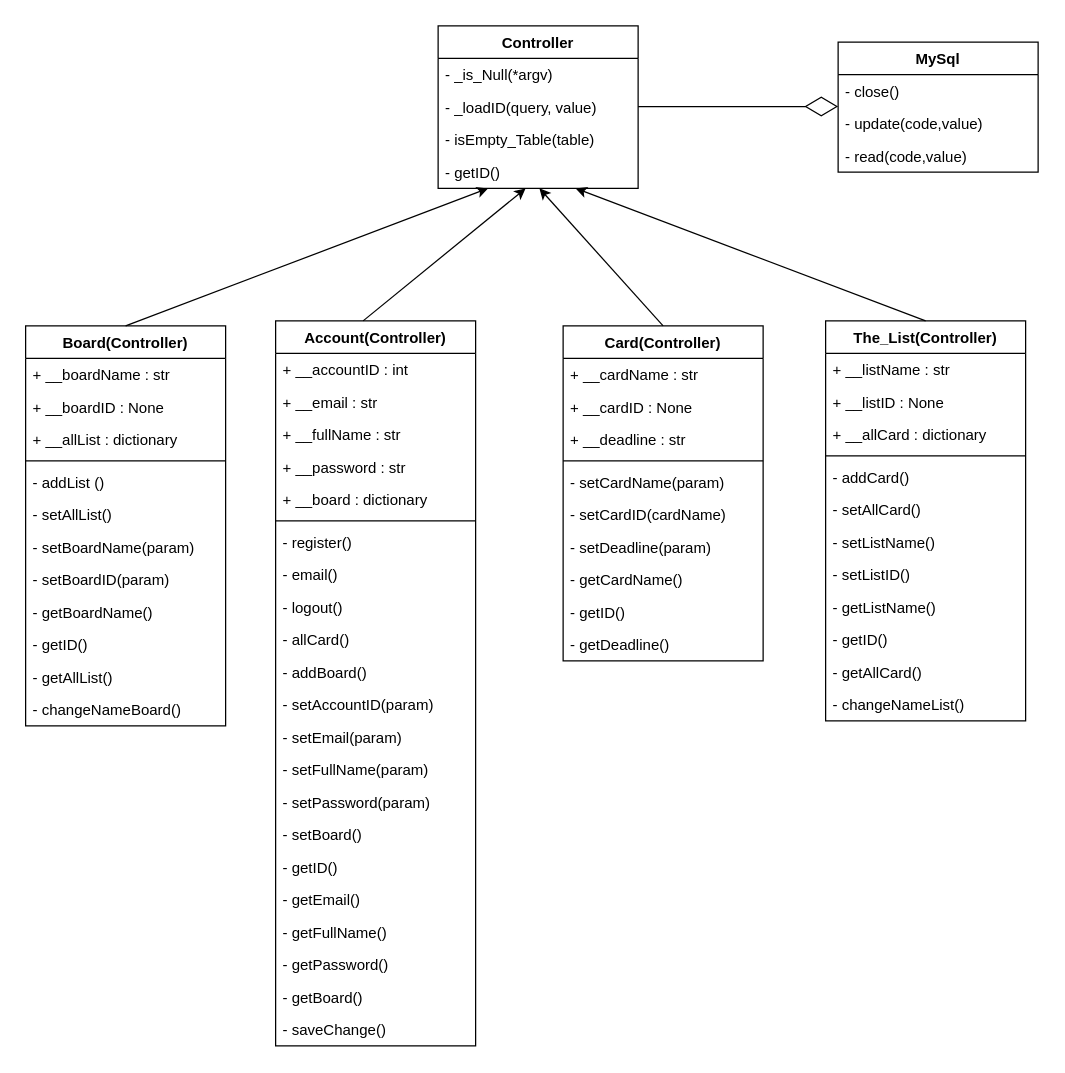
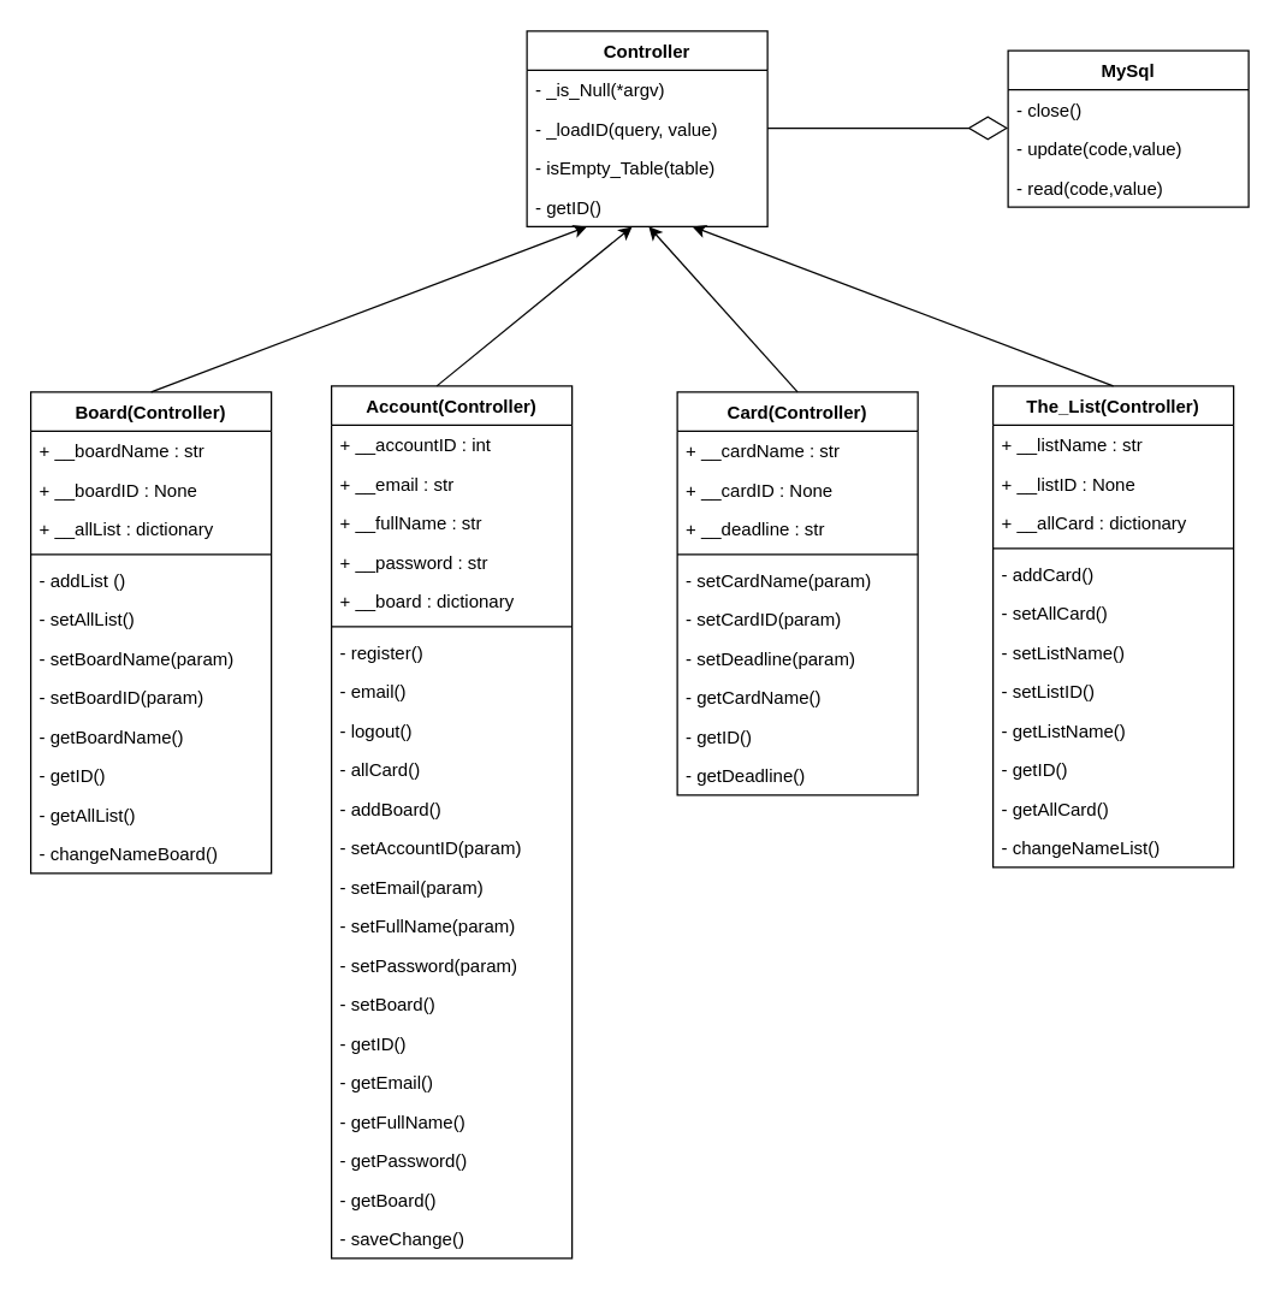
  <mxCell id="0" />
  <mxCell id="1" parent="0" />
  <mxCell id="2" value="Controller" style="swimlane;fontStyle=1;align=center;verticalAlign=top;childLayout=stackLayout;horizontal=1;startSize=26;horizontalStack=0;resizeParent=1;resizeParentMax=0;resizeLast=0;collapsible=1;marginBottom=0;" parent="1" vertex="1"><mxGeometry x="350" width="160" height="130" as="geometry" y="20" /></mxCell>
  <mxCell id="3" value="- _is_Null(*argv)&#10;" style="text;strokeColor=none;fillColor=none;align=left;verticalAlign=top;spacingLeft=4;spacingRight=4;overflow=hidden;rotatable=0;points=[[0,0.5],[1,0.5]];portConstraint=eastwest;" parent="2" vertex="1"><mxGeometry y="26" width="160" height="26" as="geometry" /></mxCell>
  <mxCell id="4" value="- _loadID(query, value)&#10;" style="text;strokeColor=none;fillColor=none;align=left;verticalAlign=top;spacingLeft=4;spacingRight=4;overflow=hidden;rotatable=0;points=[[0,0.5],[1,0.5]];portConstraint=eastwest;" parent="2" vertex="1"><mxGeometry y="52" width="160" height="26" as="geometry" /></mxCell>
  <mxCell id="5" value="- isEmpty_Table(table)" style="text;strokeColor=none;fillColor=none;align=left;verticalAlign=top;spacingLeft=4;spacingRight=4;overflow=hidden;rotatable=0;points=[[0,0.5],[1,0.5]];portConstraint=eastwest;" parent="2" vertex="1"><mxGeometry y="78" width="160" height="26" as="geometry" /></mxCell>
  <mxCell id="6" value="- getID()" style="text;strokeColor=none;fillColor=none;align=left;verticalAlign=top;spacingLeft=4;spacingRight=4;overflow=hidden;rotatable=0;points=[[0,0.5],[1,0.5]];portConstraint=eastwest;" parent="2" vertex="1"><mxGeometry y="104" width="160" height="26" as="geometry" /></mxCell>
  <mxCell id="7" value="Account(Controller)" style="swimlane;fontStyle=1;align=center;verticalAlign=top;childLayout=stackLayout;horizontal=1;startSize=26;horizontalStack=0;resizeParent=1;resizeParentMax=0;resizeLast=0;collapsible=1;marginBottom=0;" parent="1" vertex="1"><mxGeometry x="220" y="256" width="160" height="580" as="geometry" /></mxCell>
  <mxCell id="8" value="+ __accountID : int&#10;" style="text;strokeColor=none;fillColor=none;align=left;verticalAlign=top;spacingLeft=4;spacingRight=4;overflow=hidden;rotatable=0;points=[[0,0.5],[1,0.5]];portConstraint=eastwest;" parent="7" vertex="1"><mxGeometry y="26" width="160" height="26" as="geometry" /></mxCell>
  <mxCell id="9" value="+ __email : str" style="text;strokeColor=none;fillColor=none;align=left;verticalAlign=top;spacingLeft=4;spacingRight=4;overflow=hidden;rotatable=0;points=[[0,0.5],[1,0.5]];portConstraint=eastwest;" parent="7" vertex="1"><mxGeometry y="52" width="160" height="26" as="geometry" /></mxCell>
  <mxCell id="10" value="+ __fullName : str" style="text;strokeColor=none;fillColor=none;align=left;verticalAlign=top;spacingLeft=4;spacingRight=4;overflow=hidden;rotatable=0;points=[[0,0.5],[1,0.5]];portConstraint=eastwest;" parent="7" vertex="1"><mxGeometry y="78" width="160" height="26" as="geometry" /></mxCell>
  <mxCell id="11" value="+ __password : str" style="text;strokeColor=none;fillColor=none;align=left;verticalAlign=top;spacingLeft=4;spacingRight=4;overflow=hidden;rotatable=0;points=[[0,0.5],[1,0.5]];portConstraint=eastwest;" parent="7" vertex="1"><mxGeometry y="104" width="160" height="26" as="geometry" /></mxCell>
  <mxCell id="12" value="+ __board : dictionary" style="text;strokeColor=none;fillColor=none;align=left;verticalAlign=top;spacingLeft=4;spacingRight=4;overflow=hidden;rotatable=0;points=[[0,0.5],[1,0.5]];portConstraint=eastwest;" parent="7" vertex="1"><mxGeometry y="130" width="160" height="26" as="geometry" /></mxCell>
  <mxCell id="13" value="" style="line;strokeWidth=1;fillColor=none;align=left;verticalAlign=middle;spacingTop=-1;spacingLeft=3;spacingRight=3;rotatable=0;labelPosition=right;points=[];portConstraint=eastwest;" parent="7" vertex="1"><mxGeometry y="156" width="160" height="8" as="geometry" /></mxCell>
  <mxCell id="14" value="- register()" style="text;strokeColor=none;fillColor=none;align=left;verticalAlign=top;spacingLeft=4;spacingRight=4;overflow=hidden;rotatable=0;points=[[0,0.5],[1,0.5]];portConstraint=eastwest;" parent="7" vertex="1"><mxGeometry y="164" width="160" height="26" as="geometry" /></mxCell>
  <mxCell id="15" value="- email()" style="text;strokeColor=none;fillColor=none;align=left;verticalAlign=top;spacingLeft=4;spacingRight=4;overflow=hidden;rotatable=0;points=[[0,0.5],[1,0.5]];portConstraint=eastwest;" parent="7" vertex="1"><mxGeometry y="190" width="160" height="26" as="geometry" /></mxCell>
  <mxCell id="16" value="- logout()" style="text;strokeColor=none;fillColor=none;align=left;verticalAlign=top;spacingLeft=4;spacingRight=4;overflow=hidden;rotatable=0;points=[[0,0.5],[1,0.5]];portConstraint=eastwest;" parent="7" vertex="1"><mxGeometry y="216" width="160" height="26" as="geometry" /></mxCell>
  <mxCell id="17" value="- allCard()" style="text;strokeColor=none;fillColor=none;align=left;verticalAlign=top;spacingLeft=4;spacingRight=4;overflow=hidden;rotatable=0;points=[[0,0.5],[1,0.5]];portConstraint=eastwest;" parent="7" vertex="1"><mxGeometry y="242" width="160" height="26" as="geometry" /></mxCell>
  <mxCell id="18" value="- addBoard()" style="text;strokeColor=none;fillColor=none;align=left;verticalAlign=top;spacingLeft=4;spacingRight=4;overflow=hidden;rotatable=0;points=[[0,0.5],[1,0.5]];portConstraint=eastwest;" parent="7" vertex="1"><mxGeometry y="268" width="160" height="26" as="geometry" /></mxCell>
  <mxCell id="19" value="- setAccountID(param)" style="text;strokeColor=none;fillColor=none;align=left;verticalAlign=top;spacingLeft=4;spacingRight=4;overflow=hidden;rotatable=0;points=[[0,0.5],[1,0.5]];portConstraint=eastwest;" parent="7" vertex="1"><mxGeometry y="294" width="160" height="26" as="geometry" /></mxCell>
  <mxCell id="20" value="- setEmail(param)" style="text;strokeColor=none;fillColor=none;align=left;verticalAlign=top;spacingLeft=4;spacingRight=4;overflow=hidden;rotatable=0;points=[[0,0.5],[1,0.5]];portConstraint=eastwest;" parent="7" vertex="1"><mxGeometry y="320" width="160" height="26" as="geometry" /></mxCell>
  <mxCell id="21" value="- setFullName(param)" style="text;strokeColor=none;fillColor=none;align=left;verticalAlign=top;spacingLeft=4;spacingRight=4;overflow=hidden;rotatable=0;points=[[0,0.5],[1,0.5]];portConstraint=eastwest;" parent="7" vertex="1"><mxGeometry y="346" width="160" height="26" as="geometry" /></mxCell>
  <mxCell id="22" value="- setPassword(param)" style="text;strokeColor=none;fillColor=none;align=left;verticalAlign=top;spacingLeft=4;spacingRight=4;overflow=hidden;rotatable=0;points=[[0,0.5],[1,0.5]];portConstraint=eastwest;" parent="7" vertex="1"><mxGeometry y="372" width="160" height="26" as="geometry" /></mxCell>
  <mxCell id="23" value="- setBoard()" style="text;strokeColor=none;fillColor=none;align=left;verticalAlign=top;spacingLeft=4;spacingRight=4;overflow=hidden;rotatable=0;points=[[0,0.5],[1,0.5]];portConstraint=eastwest;" parent="7" vertex="1"><mxGeometry y="398" width="160" height="26" as="geometry" /></mxCell>
  <mxCell id="24" value="- getID()" style="text;strokeColor=none;fillColor=none;align=left;verticalAlign=top;spacingLeft=4;spacingRight=4;overflow=hidden;rotatable=0;points=[[0,0.5],[1,0.5]];portConstraint=eastwest;" parent="7" vertex="1"><mxGeometry y="424" width="160" height="26" as="geometry" /></mxCell>
  <mxCell id="25" value="- getEmail()" style="text;strokeColor=none;fillColor=none;align=left;verticalAlign=top;spacingLeft=4;spacingRight=4;overflow=hidden;rotatable=0;points=[[0,0.5],[1,0.5]];portConstraint=eastwest;" parent="7" vertex="1"><mxGeometry y="450" width="160" height="26" as="geometry" /></mxCell>
  <mxCell id="26" value="- getFullName()" style="text;strokeColor=none;fillColor=none;align=left;verticalAlign=top;spacingLeft=4;spacingRight=4;overflow=hidden;rotatable=0;points=[[0,0.5],[1,0.5]];portConstraint=eastwest;" parent="7" vertex="1"><mxGeometry y="476" width="160" height="26" as="geometry" /></mxCell>
  <mxCell id="27" value="- getPassword()" style="text;strokeColor=none;fillColor=none;align=left;verticalAlign=top;spacingLeft=4;spacingRight=4;overflow=hidden;rotatable=0;points=[[0,0.5],[1,0.5]];portConstraint=eastwest;" parent="7" vertex="1"><mxGeometry y="502" width="160" height="26" as="geometry" /></mxCell>
  <mxCell id="28" value="- getBoard()" style="text;strokeColor=none;fillColor=none;align=left;verticalAlign=top;spacingLeft=4;spacingRight=4;overflow=hidden;rotatable=0;points=[[0,0.5],[1,0.5]];portConstraint=eastwest;" parent="7" vertex="1"><mxGeometry y="528" width="160" height="26" as="geometry" /></mxCell>
  <mxCell id="29" value="- saveChange()" style="text;strokeColor=none;fillColor=none;align=left;verticalAlign=top;spacingLeft=4;spacingRight=4;overflow=hidden;rotatable=0;points=[[0,0.5],[1,0.5]];portConstraint=eastwest;" parent="7" vertex="1"><mxGeometry y="554" width="160" height="26" as="geometry" /></mxCell>
  <mxCell id="30" value="Board(Controller)" style="swimlane;fontStyle=1;align=center;verticalAlign=top;childLayout=stackLayout;horizontal=1;startSize=26;horizontalStack=0;resizeParent=1;resizeParentMax=0;resizeLast=0;collapsible=1;marginBottom=0;" parent="1" vertex="1"><mxGeometry x="20" y="260" width="160" height="320" as="geometry" /></mxCell>
  <mxCell id="31" value="+ __boardName : str" style="text;strokeColor=none;fillColor=none;align=left;verticalAlign=top;spacingLeft=4;spacingRight=4;overflow=hidden;rotatable=0;points=[[0,0.5],[1,0.5]];portConstraint=eastwest;" parent="30" vertex="1"><mxGeometry y="26" width="160" height="26" as="geometry" /></mxCell>
  <mxCell id="32" value="+ __boardID : None" style="text;strokeColor=none;fillColor=none;align=left;verticalAlign=top;spacingLeft=4;spacingRight=4;overflow=hidden;rotatable=0;points=[[0,0.5],[1,0.5]];portConstraint=eastwest;" parent="30" vertex="1"><mxGeometry y="52" width="160" height="26" as="geometry" /></mxCell>
  <mxCell id="33" value="+ __allList : dictionary" style="text;strokeColor=none;fillColor=none;align=left;verticalAlign=top;spacingLeft=4;spacingRight=4;overflow=hidden;rotatable=0;points=[[0,0.5],[1,0.5]];portConstraint=eastwest;" parent="30" vertex="1"><mxGeometry y="78" width="160" height="26" as="geometry" /></mxCell>
  <mxCell id="34" value="" style="line;strokeWidth=1;fillColor=none;align=left;verticalAlign=middle;spacingTop=-1;spacingLeft=3;spacingRight=3;rotatable=0;labelPosition=right;points=[];portConstraint=eastwest;" parent="30" vertex="1"><mxGeometry y="104" width="160" height="8" as="geometry" /></mxCell>
  <mxCell id="35" value="- addList ()" style="text;strokeColor=none;fillColor=none;align=left;verticalAlign=top;spacingLeft=4;spacingRight=4;overflow=hidden;rotatable=0;points=[[0,0.5],[1,0.5]];portConstraint=eastwest;" parent="30" vertex="1"><mxGeometry y="112" width="160" height="26" as="geometry" /></mxCell>
  <mxCell id="36" value="- setAllList()" style="text;strokeColor=none;fillColor=none;align=left;verticalAlign=top;spacingLeft=4;spacingRight=4;overflow=hidden;rotatable=0;points=[[0,0.5],[1,0.5]];portConstraint=eastwest;" parent="30" vertex="1"><mxGeometry y="138" width="160" height="26" as="geometry" /></mxCell>
  <mxCell id="37" value="- setBoardName(param)" style="text;strokeColor=none;fillColor=none;align=left;verticalAlign=top;spacingLeft=4;spacingRight=4;overflow=hidden;rotatable=0;points=[[0,0.5],[1,0.5]];portConstraint=eastwest;" parent="30" vertex="1"><mxGeometry y="164" width="160" height="26" as="geometry" /></mxCell>
  <mxCell id="38" value="- setBoardID(param)" style="text;strokeColor=none;fillColor=none;align=left;verticalAlign=top;spacingLeft=4;spacingRight=4;overflow=hidden;rotatable=0;points=[[0,0.5],[1,0.5]];portConstraint=eastwest;" parent="30" vertex="1"><mxGeometry y="190" width="160" height="26" as="geometry" /></mxCell>
  <mxCell id="39" value="- getBoardName()" style="text;strokeColor=none;fillColor=none;align=left;verticalAlign=top;spacingLeft=4;spacingRight=4;overflow=hidden;rotatable=0;points=[[0,0.5],[1,0.5]];portConstraint=eastwest;" parent="30" vertex="1"><mxGeometry y="216" width="160" height="26" as="geometry" /></mxCell>
  <mxCell id="40" value="- getID()" style="text;strokeColor=none;fillColor=none;align=left;verticalAlign=top;spacingLeft=4;spacingRight=4;overflow=hidden;rotatable=0;points=[[0,0.5],[1,0.5]];portConstraint=eastwest;" parent="30" vertex="1"><mxGeometry y="242" width="160" height="26" as="geometry" /></mxCell>
  <mxCell id="41" value="- getAllList()" style="text;strokeColor=none;fillColor=none;align=left;verticalAlign=top;spacingLeft=4;spacingRight=4;overflow=hidden;rotatable=0;points=[[0,0.5],[1,0.5]];portConstraint=eastwest;" parent="30" vertex="1"><mxGeometry y="268" width="160" height="26" as="geometry" /></mxCell>
  <mxCell id="42" value="- changeNameBoard()" style="text;strokeColor=none;fillColor=none;align=left;verticalAlign=top;spacingLeft=4;spacingRight=4;overflow=hidden;rotatable=0;points=[[0,0.5],[1,0.5]];portConstraint=eastwest;" parent="30" vertex="1"><mxGeometry y="294" width="160" height="26" as="geometry" /></mxCell>
  <mxCell id="43" value="The_List(Controller)" style="swimlane;fontStyle=1;align=center;verticalAlign=top;childLayout=stackLayout;horizontal=1;startSize=26;horizontalStack=0;resizeParent=1;resizeParentMax=0;resizeLast=0;collapsible=1;marginBottom=0;" parent="1" vertex="1"><mxGeometry x="660" y="256" width="160" height="320" as="geometry" /></mxCell>
  <mxCell id="44" value="+ __listName : str&#10;" style="text;strokeColor=none;fillColor=none;align=left;verticalAlign=top;spacingLeft=4;spacingRight=4;overflow=hidden;rotatable=0;points=[[0,0.5],[1,0.5]];portConstraint=eastwest;" parent="43" vertex="1"><mxGeometry y="26" width="160" height="26" as="geometry" /></mxCell>
  <mxCell id="45" value="+ __listID : None" style="text;strokeColor=none;fillColor=none;align=left;verticalAlign=top;spacingLeft=4;spacingRight=4;overflow=hidden;rotatable=0;points=[[0,0.5],[1,0.5]];portConstraint=eastwest;" parent="43" vertex="1"><mxGeometry y="52" width="160" height="26" as="geometry" /></mxCell>
  <mxCell id="46" value="+ __allCard : dictionary" style="text;strokeColor=none;fillColor=none;align=left;verticalAlign=top;spacingLeft=4;spacingRight=4;overflow=hidden;rotatable=0;points=[[0,0.5],[1,0.5]];portConstraint=eastwest;" parent="43" vertex="1"><mxGeometry y="78" width="160" height="26" as="geometry" /></mxCell>
  <mxCell id="47" value="" style="line;strokeWidth=1;fillColor=none;align=left;verticalAlign=middle;spacingTop=-1;spacingLeft=3;spacingRight=3;rotatable=0;labelPosition=right;points=[];portConstraint=eastwest;" parent="43" vertex="1"><mxGeometry y="104" width="160" height="8" as="geometry" /></mxCell>
  <mxCell id="48" value="- addCard()" style="text;strokeColor=none;fillColor=none;align=left;verticalAlign=top;spacingLeft=4;spacingRight=4;overflow=hidden;rotatable=0;points=[[0,0.5],[1,0.5]];portConstraint=eastwest;" parent="43" vertex="1"><mxGeometry y="112" width="160" height="26" as="geometry" /></mxCell>
  <mxCell id="49" value="- setAllCard()" style="text;strokeColor=none;fillColor=none;align=left;verticalAlign=top;spacingLeft=4;spacingRight=4;overflow=hidden;rotatable=0;points=[[0,0.5],[1,0.5]];portConstraint=eastwest;" parent="43" vertex="1"><mxGeometry y="138" width="160" height="26" as="geometry" /></mxCell>
  <mxCell id="50" value="- setListName()" style="text;strokeColor=none;fillColor=none;align=left;verticalAlign=top;spacingLeft=4;spacingRight=4;overflow=hidden;rotatable=0;points=[[0,0.5],[1,0.5]];portConstraint=eastwest;" parent="43" vertex="1"><mxGeometry y="164" width="160" height="26" as="geometry" /></mxCell>
  <mxCell id="51" value="- setListID()" style="text;strokeColor=none;fillColor=none;align=left;verticalAlign=top;spacingLeft=4;spacingRight=4;overflow=hidden;rotatable=0;points=[[0,0.5],[1,0.5]];portConstraint=eastwest;" parent="43" vertex="1"><mxGeometry y="190" width="160" height="26" as="geometry" /></mxCell>
  <mxCell id="52" value="- getListName()" style="text;strokeColor=none;fillColor=none;align=left;verticalAlign=top;spacingLeft=4;spacingRight=4;overflow=hidden;rotatable=0;points=[[0,0.5],[1,0.5]];portConstraint=eastwest;" parent="43" vertex="1"><mxGeometry y="216" width="160" height="26" as="geometry" /></mxCell>
  <mxCell id="53" value="- getID()" style="text;strokeColor=none;fillColor=none;align=left;verticalAlign=top;spacingLeft=4;spacingRight=4;overflow=hidden;rotatable=0;points=[[0,0.5],[1,0.5]];portConstraint=eastwest;" parent="43" vertex="1"><mxGeometry y="242" width="160" height="26" as="geometry" /></mxCell>
  <mxCell id="54" value="- getAllCard()" style="text;strokeColor=none;fillColor=none;align=left;verticalAlign=top;spacingLeft=4;spacingRight=4;overflow=hidden;rotatable=0;points=[[0,0.5],[1,0.5]];portConstraint=eastwest;" parent="43" vertex="1"><mxGeometry y="268" width="160" height="26" as="geometry" /></mxCell>
  <mxCell id="55" value="- changeNameList()" style="text;strokeColor=none;fillColor=none;align=left;verticalAlign=top;spacingLeft=4;spacingRight=4;overflow=hidden;rotatable=0;points=[[0,0.5],[1,0.5]];portConstraint=eastwest;" parent="43" vertex="1"><mxGeometry y="294" width="160" height="26" as="geometry" /></mxCell>
  <mxCell id="56" value="Card(Controller)" style="swimlane;fontStyle=1;align=center;verticalAlign=top;childLayout=stackLayout;horizontal=1;startSize=26;horizontalStack=0;resizeParent=1;resizeParentMax=0;resizeLast=0;collapsible=1;marginBottom=0;" parent="1" vertex="1"><mxGeometry x="450" y="260" width="160" height="268" as="geometry" /></mxCell>
  <mxCell id="57" value="+ __cardName : str" style="text;strokeColor=none;fillColor=none;align=left;verticalAlign=top;spacingLeft=4;spacingRight=4;overflow=hidden;rotatable=0;points=[[0,0.5],[1,0.5]];portConstraint=eastwest;" parent="56" vertex="1"><mxGeometry y="26" width="160" height="26" as="geometry" /></mxCell>
  <mxCell id="58" value="+ __cardID : None" style="text;strokeColor=none;fillColor=none;align=left;verticalAlign=top;spacingLeft=4;spacingRight=4;overflow=hidden;rotatable=0;points=[[0,0.5],[1,0.5]];portConstraint=eastwest;" parent="56" vertex="1"><mxGeometry y="52" width="160" height="26" as="geometry" /></mxCell>
  <mxCell id="59" value="+ __deadline : str" style="text;strokeColor=none;fillColor=none;align=left;verticalAlign=top;spacingLeft=4;spacingRight=4;overflow=hidden;rotatable=0;points=[[0,0.5],[1,0.5]];portConstraint=eastwest;" parent="56" vertex="1"><mxGeometry y="78" width="160" height="26" as="geometry" /></mxCell>
  <mxCell id="60" value="" style="line;strokeWidth=1;fillColor=none;align=left;verticalAlign=middle;spacingTop=-1;spacingLeft=3;spacingRight=3;rotatable=0;labelPosition=right;points=[];portConstraint=eastwest;" parent="56" vertex="1"><mxGeometry y="104" width="160" height="8" as="geometry" /></mxCell>
  <mxCell id="61" value="- setCardName(param)" style="text;strokeColor=none;fillColor=none;align=left;verticalAlign=top;spacingLeft=4;spacingRight=4;overflow=hidden;rotatable=0;points=[[0,0.5],[1,0.5]];portConstraint=eastwest;" parent="56" vertex="1"><mxGeometry y="112" width="160" height="26" as="geometry" /></mxCell>
- <mxCell id="62" value="- setCardID(cardName)" style="text;strokeColor=none;fillColor=none;align=left;verticalAlign=top;spacingLeft=4;spacingRight=4;overflow=hidden;rotatable=0;points=[[0,0.5],[1,0.5]];portConstraint=eastwest;" parent="56" vertex="1"><mxGeometry y="138" width="160" height="26" as="geometry" /></mxCell>
+ <mxCell id="62" value="- setCardID(param)" style="text;strokeColor=none;fillColor=none;align=left;verticalAlign=top;spacingLeft=4;spacingRight=4;overflow=hidden;rotatable=0;points=[[0,0.5],[1,0.5]];portConstraint=eastwest;" parent="56" vertex="1"><mxGeometry y="138" width="160" height="26" as="geometry" /></mxCell>
  <mxCell id="63" value="- setDeadline(param)" style="text;strokeColor=none;fillColor=none;align=left;verticalAlign=top;spacingLeft=4;spacingRight=4;overflow=hidden;rotatable=0;points=[[0,0.5],[1,0.5]];portConstraint=eastwest;" parent="56" vertex="1"><mxGeometry y="164" width="160" height="26" as="geometry" /></mxCell>
  <mxCell id="64" value="- getCardName()" style="text;strokeColor=none;fillColor=none;align=left;verticalAlign=top;spacingLeft=4;spacingRight=4;overflow=hidden;rotatable=0;points=[[0,0.5],[1,0.5]];portConstraint=eastwest;" parent="56" vertex="1"><mxGeometry y="190" width="160" height="26" as="geometry" /></mxCell>
  <mxCell id="65" value="- getID()" style="text;strokeColor=none;fillColor=none;align=left;verticalAlign=top;spacingLeft=4;spacingRight=4;overflow=hidden;rotatable=0;points=[[0,0.5],[1,0.5]];portConstraint=eastwest;" parent="56" vertex="1"><mxGeometry y="216" width="160" height="26" as="geometry" /></mxCell>
  <mxCell id="66" value="- getDeadline()" style="text;strokeColor=none;fillColor=none;align=left;verticalAlign=top;spacingLeft=4;spacingRight=4;overflow=hidden;rotatable=0;points=[[0,0.5],[1,0.5]];portConstraint=eastwest;" parent="56" vertex="1"><mxGeometry y="242" width="160" height="26" as="geometry" /></mxCell>
  <mxCell id="67" value="" style="endArrow=classic;html=1;exitX=0.5;exitY=0;exitDx=0;exitDy=0;" parent="1" source="30" edge="1"><mxGeometry width="50" height="50" relative="1" as="geometry"><mxPoint x="370" y="230" as="sourcePoint" /><mxPoint x="390" y="150" as="targetPoint" /></mxGeometry></mxCell>
  <mxCell id="68" value="" style="endArrow=classic;html=1;" parent="1" edge="1"><mxGeometry width="50" height="50" relative="1" as="geometry"><mxPoint x="290" y="256" as="sourcePoint" /><mxPoint x="420" y="150" as="targetPoint" /></mxGeometry></mxCell>
  <mxCell id="69" value="" style="endArrow=classic;html=1;exitX=0.5;exitY=0;exitDx=0;exitDy=0;" parent="1" source="56" edge="1"><mxGeometry width="50" height="50" relative="1" as="geometry"><mxPoint x="440" y="240" as="sourcePoint" /><mxPoint x="431" y="150" as="targetPoint" /></mxGeometry></mxCell>
  <mxCell id="70" value="" style="endArrow=classic;html=1;exitX=0.5;exitY=0;exitDx=0;exitDy=0;" parent="1" source="43" edge="1"><mxGeometry width="50" height="50" relative="1" as="geometry"><mxPoint x="740" y="240" as="sourcePoint" /><mxPoint x="460" y="150" as="targetPoint" /></mxGeometry></mxCell>
  <mxCell id="71" value="MySql" style="swimlane;fontStyle=1;align=center;verticalAlign=top;childLayout=stackLayout;horizontal=1;startSize=26;horizontalStack=0;resizeParent=1;resizeParentMax=0;resizeLast=0;collapsible=1;marginBottom=0;" parent="1" vertex="1"><mxGeometry x="670" y="33" width="160" height="104" as="geometry" /></mxCell>
  <mxCell id="72" value="- close()" style="text;strokeColor=none;fillColor=none;align=left;verticalAlign=top;spacingLeft=4;spacingRight=4;overflow=hidden;rotatable=0;points=[[0,0.5],[1,0.5]];portConstraint=eastwest;" parent="71" vertex="1"><mxGeometry y="26" width="160" height="26" as="geometry" /></mxCell>
  <mxCell id="73" value="- update(code,value)" style="text;strokeColor=none;fillColor=none;align=left;verticalAlign=top;spacingLeft=4;spacingRight=4;overflow=hidden;rotatable=0;points=[[0,0.5],[1,0.5]];portConstraint=eastwest;" parent="71" vertex="1"><mxGeometry y="52" width="160" height="26" as="geometry" /></mxCell>
  <mxCell id="74" value="- read(code,value)" style="text;strokeColor=none;fillColor=none;align=left;verticalAlign=top;spacingLeft=4;spacingRight=4;overflow=hidden;rotatable=0;points=[[0,0.5],[1,0.5]];portConstraint=eastwest;" parent="71" vertex="1"><mxGeometry y="78" width="160" height="26" as="geometry" /></mxCell>
  <mxCell id="75" value="" style="endArrow=diamondThin;endFill=0;endSize=24;html=1;" parent="1" edge="1"><mxGeometry width="160" relative="1" as="geometry"><mxPoint x="510" y="84.5" as="sourcePoint" /><mxPoint x="670" y="84.5" as="targetPoint" /></mxGeometry></mxCell>
